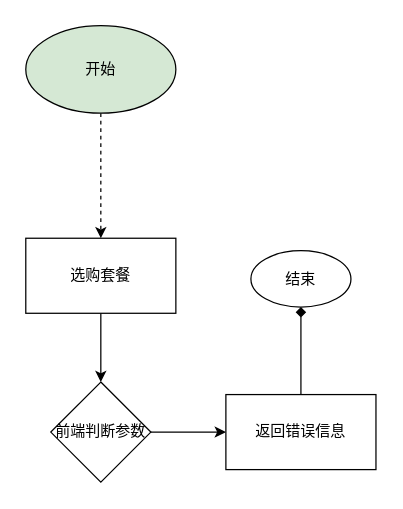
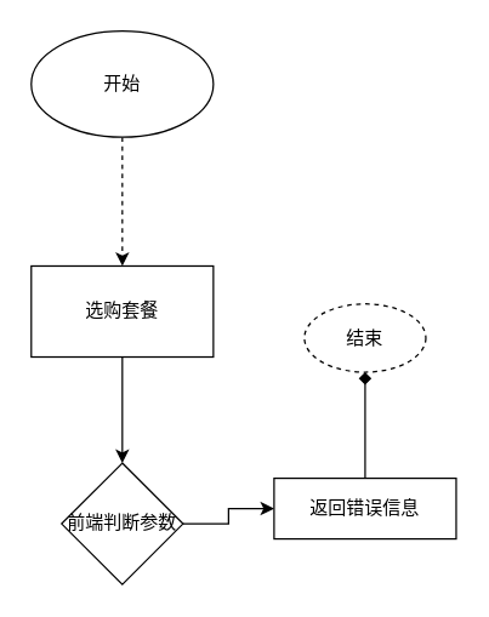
  <mxCell id="0" />
  <mxCell id="1" parent="0" />
  <mxCell id="2" value="" style="edgeStyle=orthogonalEdgeStyle;rounded=0;orthogonalLoop=1;jettySize=auto;html=1;dashed=1;" edge="1" parent="1" source="3" target="5"><mxGeometry relative="1" as="geometry" /></mxCell>
- <mxCell id="3" value="开始" style="ellipse;whiteSpace=wrap;html=1;fillColor=#d5e8d4;" vertex="1" parent="1"><mxGeometry x="20" y="20" width="120" height="70" as="geometry" /></mxCell>
+ <mxCell id="3" value="开始" style="ellipse;whiteSpace=wrap;html=1;" vertex="1" parent="1"><mxGeometry x="20" y="20" width="120" height="70" as="geometry" /></mxCell>
  <mxCell id="4" value="" style="edgeStyle=orthogonalEdgeStyle;rounded=0;orthogonalLoop=1;jettySize=auto;html=1;" edge="1" parent="1" source="5" target="7"><mxGeometry relative="1" as="geometry" /></mxCell>
- <mxCell id="5" value="选购套餐" style="whiteSpace=wrap;html=1;" vertex="1" parent="1"><mxGeometry x="20" y="190" width="120" height="60" as="geometry" /></mxCell>
+ <mxCell id="5" value="选购套餐" style="whiteSpace=wrap;html=1;" vertex="1" parent="1"><mxGeometry x="20" y="175" width="120" height="60" as="geometry" /></mxCell>
  <mxCell id="6" value="" style="edgeStyle=orthogonalEdgeStyle;rounded=0;orthogonalLoop=1;jettySize=auto;html=1;" edge="1" parent="1" source="7" target="9"><mxGeometry relative="1" as="geometry" /></mxCell>
  <mxCell id="7" value="前端判断参数" style="rhombus;whiteSpace=wrap;html=1;" vertex="1" parent="1"><mxGeometry x="40" y="305" width="80" height="80" as="geometry" /></mxCell>
  <mxCell id="8" value="" style="edgeStyle=orthogonalEdgeStyle;rounded=0;orthogonalLoop=1;jettySize=auto;html=1;endArrow=diamond;" edge="1" parent="1" source="9" target="10"><mxGeometry relative="1" as="geometry" /></mxCell>
- <mxCell id="9" value="返回错误信息" style="whiteSpace=wrap;html=1;" vertex="1" parent="1"><mxGeometry x="180" y="315" width="120" height="60" as="geometry" /></mxCell>
- <mxCell id="10" value="结束" style="ellipse;whiteSpace=wrap;html=1;" vertex="1" parent="1"><mxGeometry x="200" y="200" width="80" height="45" as="geometry" /></mxCell>
+ <mxCell id="9" value="返回错误信息" style="whiteSpace=wrap;html=1;" vertex="1" parent="1"><mxGeometry x="180" y="315" width="120" height="40" as="geometry" /></mxCell>
+ <mxCell id="10" value="结束" style="ellipse;whiteSpace=wrap;html=1;dashed=1;" vertex="1" parent="1"><mxGeometry x="200" y="200" width="80" height="45" as="geometry" /></mxCell>
